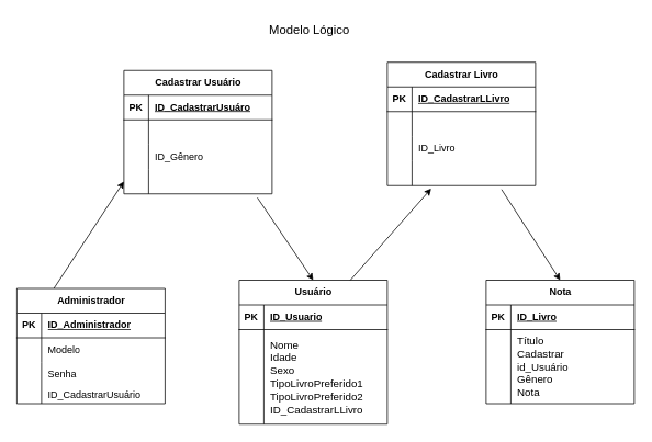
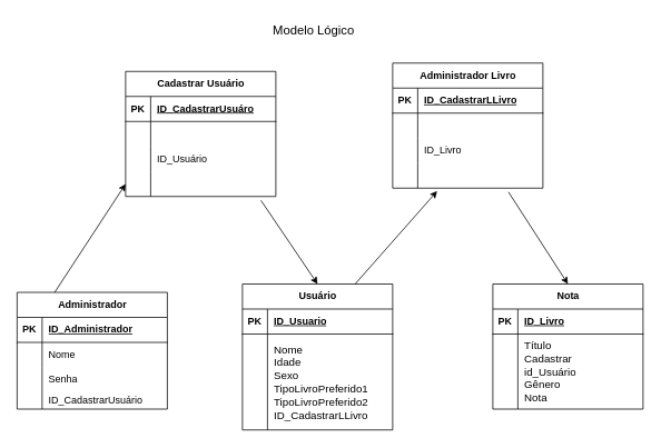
  <mxCell id="0" />
  <mxCell id="1" parent="0" />
  <mxCell id="2" value="&lt;font style=&quot;font-size: 15px;&quot;&gt;Modelo Lógico&lt;/font&gt;" style="text;html=1;align=center;verticalAlign=middle;resizable=0;points=[];autosize=1;strokeColor=none;fillColor=none;" vertex="1" parent="1"><mxGeometry x="315" y="20" width="120" height="30" as="geometry" /></mxCell>
  <mxCell id="3" value="Usuário" style="shape=table;startSize=30;container=1;collapsible=1;childLayout=tableLayout;fixedRows=1;rowLines=0;fontStyle=1;align=center;resizeLast=1;html=1;" vertex="1" parent="1"><mxGeometry x="290" y="340" width="180" height="175" as="geometry" /></mxCell>
  <mxCell id="4" value="" style="shape=tableRow;horizontal=0;startSize=0;swimlaneHead=0;swimlaneBody=0;fillColor=none;collapsible=0;dropTarget=0;points=[[0,0.5],[1,0.5]];portConstraint=eastwest;top=0;left=0;right=0;bottom=1;" vertex="1" parent="3"><mxGeometry y="30" width="180" height="30" as="geometry" /></mxCell>
  <mxCell id="5" value="PK" style="shape=partialRectangle;connectable=0;fillColor=none;top=0;left=0;bottom=0;right=0;fontStyle=1;overflow=hidden;whiteSpace=wrap;html=1;" vertex="1" parent="4"><mxGeometry width="30" height="30" as="geometry"><mxRectangle width="30" height="30" as="alternateBounds" /></mxGeometry></mxCell>
  <mxCell id="6" value="ID_Usuario" style="shape=partialRectangle;connectable=0;fillColor=none;top=0;left=0;bottom=0;right=0;align=left;spacingLeft=6;fontStyle=5;overflow=hidden;whiteSpace=wrap;html=1;" vertex="1" parent="4"><mxGeometry x="30" width="150" height="30" as="geometry"><mxRectangle width="150" height="30" as="alternateBounds" /></mxGeometry></mxCell>
  <mxCell id="7" value="" style="shape=tableRow;horizontal=0;startSize=0;swimlaneHead=0;swimlaneBody=0;fillColor=none;collapsible=0;dropTarget=0;points=[[0,0.5],[1,0.5]];portConstraint=eastwest;top=0;left=0;right=0;bottom=0;" vertex="1" parent="3"><mxGeometry y="60" width="180" height="115" as="geometry" /></mxCell>
  <mxCell id="8" value="" style="shape=partialRectangle;connectable=0;fillColor=none;top=0;left=0;bottom=0;right=0;editable=1;overflow=hidden;whiteSpace=wrap;html=1;" vertex="1" parent="7"><mxGeometry width="30" height="115" as="geometry"><mxRectangle width="30" height="115" as="alternateBounds" /></mxGeometry></mxCell>
  <mxCell id="9" value="&lt;font style=&quot;font-size: 13px;&quot;&gt;Nome&lt;br&gt;Idade&lt;br&gt;Sexo&lt;br&gt;TipoLivroPreferido1&lt;br&gt;TipoLivroPreferido2&lt;br&gt;ID_CadastrarLLivro&lt;br&gt;&lt;/font&gt;" style="shape=partialRectangle;connectable=0;fillColor=none;top=0;left=0;bottom=0;right=0;align=left;spacingLeft=6;overflow=hidden;whiteSpace=wrap;html=1;" vertex="1" parent="7"><mxGeometry x="30" width="150" height="115" as="geometry"><mxRectangle width="150" height="115" as="alternateBounds" /></mxGeometry></mxCell>
  <mxCell id="10" value="Nota" style="shape=table;startSize=30;container=1;collapsible=1;childLayout=tableLayout;fixedRows=1;rowLines=0;fontStyle=1;align=center;resizeLast=1;html=1;" vertex="1" parent="1"><mxGeometry x="590" y="340" width="180" height="150" as="geometry" /></mxCell>
  <mxCell id="11" value="" style="shape=tableRow;horizontal=0;startSize=0;swimlaneHead=0;swimlaneBody=0;fillColor=none;collapsible=0;dropTarget=0;points=[[0,0.5],[1,0.5]];portConstraint=eastwest;top=0;left=0;right=0;bottom=1;" vertex="1" parent="10"><mxGeometry y="30" width="180" height="30" as="geometry" /></mxCell>
  <mxCell id="12" value="PK" style="shape=partialRectangle;connectable=0;fillColor=none;top=0;left=0;bottom=0;right=0;fontStyle=1;overflow=hidden;whiteSpace=wrap;html=1;" vertex="1" parent="11"><mxGeometry width="30" height="30" as="geometry"><mxRectangle width="30" height="30" as="alternateBounds" /></mxGeometry></mxCell>
  <mxCell id="13" value="ID_Livro" style="shape=partialRectangle;connectable=0;fillColor=none;top=0;left=0;bottom=0;right=0;align=left;spacingLeft=6;fontStyle=5;overflow=hidden;whiteSpace=wrap;html=1;" vertex="1" parent="11"><mxGeometry x="30" width="150" height="30" as="geometry"><mxRectangle width="150" height="30" as="alternateBounds" /></mxGeometry></mxCell>
  <mxCell id="14" value="" style="shape=tableRow;horizontal=0;startSize=0;swimlaneHead=0;swimlaneBody=0;fillColor=none;collapsible=0;dropTarget=0;points=[[0,0.5],[1,0.5]];portConstraint=eastwest;top=0;left=0;right=0;bottom=0;" vertex="1" parent="10"><mxGeometry y="60" width="180" height="90" as="geometry" /></mxCell>
  <mxCell id="15" value="" style="shape=partialRectangle;connectable=0;fillColor=none;top=0;left=0;bottom=0;right=0;editable=1;overflow=hidden;whiteSpace=wrap;html=1;" vertex="1" parent="14"><mxGeometry width="30" height="90" as="geometry"><mxRectangle width="30" height="90" as="alternateBounds" /></mxGeometry></mxCell>
  <mxCell id="16" value="&lt;font style=&quot;font-size: 13px;&quot;&gt;Título&lt;br&gt;Cadastrar&lt;br&gt;id_Usuário&lt;br&gt;Gênero&lt;br&gt;Nota&lt;/font&gt;" style="shape=partialRectangle;connectable=0;fillColor=none;top=0;left=0;bottom=0;right=0;align=left;spacingLeft=6;overflow=hidden;whiteSpace=wrap;html=1;" vertex="1" parent="14"><mxGeometry x="30" width="150" height="90" as="geometry"><mxRectangle width="150" height="90" as="alternateBounds" /></mxGeometry></mxCell>
  <mxCell id="17" value="Administrador" style="shape=table;startSize=30;container=1;collapsible=1;childLayout=tableLayout;fixedRows=1;rowLines=0;fontStyle=1;align=center;resizeLast=1;html=1;" vertex="1" parent="1"><mxGeometry x="20" y="350" width="180" height="140" as="geometry" /></mxCell>
  <mxCell id="18" value="" style="shape=tableRow;horizontal=0;startSize=0;swimlaneHead=0;swimlaneBody=0;fillColor=none;collapsible=0;dropTarget=0;points=[[0,0.5],[1,0.5]];portConstraint=eastwest;top=0;left=0;right=0;bottom=1;" vertex="1" parent="17"><mxGeometry y="30" width="180" height="30" as="geometry" /></mxCell>
  <mxCell id="19" value="PK" style="shape=partialRectangle;connectable=0;fillColor=none;top=0;left=0;bottom=0;right=0;fontStyle=1;overflow=hidden;whiteSpace=wrap;html=1;" vertex="1" parent="18"><mxGeometry width="30" height="30" as="geometry"><mxRectangle width="30" height="30" as="alternateBounds" /></mxGeometry></mxCell>
  <mxCell id="20" value="ID_Administrador" style="shape=partialRectangle;connectable=0;fillColor=none;top=0;left=0;bottom=0;right=0;align=left;spacingLeft=6;fontStyle=5;overflow=hidden;whiteSpace=wrap;html=1;" vertex="1" parent="18"><mxGeometry x="30" width="150" height="30" as="geometry"><mxRectangle width="150" height="30" as="alternateBounds" /></mxGeometry></mxCell>
  <mxCell id="21" value="" style="shape=tableRow;horizontal=0;startSize=0;swimlaneHead=0;swimlaneBody=0;fillColor=none;collapsible=0;dropTarget=0;points=[[0,0.5],[1,0.5]];portConstraint=eastwest;top=0;left=0;right=0;bottom=0;" vertex="1" parent="17"><mxGeometry y="60" width="180" height="30" as="geometry" /></mxCell>
  <mxCell id="22" value="" style="shape=partialRectangle;connectable=0;fillColor=none;top=0;left=0;bottom=0;right=0;editable=1;overflow=hidden;whiteSpace=wrap;html=1;" vertex="1" parent="21"><mxGeometry width="30" height="30" as="geometry"><mxRectangle width="30" height="30" as="alternateBounds" /></mxGeometry></mxCell>
- <mxCell id="23" value="Modelo" style="shape=partialRectangle;connectable=0;fillColor=none;top=0;left=0;bottom=0;right=0;align=left;spacingLeft=6;overflow=hidden;whiteSpace=wrap;html=1;" vertex="1" parent="21"><mxGeometry x="30" width="150" height="30" as="geometry"><mxRectangle width="150" height="30" as="alternateBounds" /></mxGeometry></mxCell>
+ <mxCell id="23" value="Nome" style="shape=partialRectangle;connectable=0;fillColor=none;top=0;left=0;bottom=0;right=0;align=left;spacingLeft=6;overflow=hidden;whiteSpace=wrap;html=1;" vertex="1" parent="21"><mxGeometry x="30" width="150" height="30" as="geometry"><mxRectangle width="150" height="30" as="alternateBounds" /></mxGeometry></mxCell>
  <mxCell id="24" value="" style="shape=tableRow;horizontal=0;startSize=0;swimlaneHead=0;swimlaneBody=0;fillColor=none;collapsible=0;dropTarget=0;points=[[0,0.5],[1,0.5]];portConstraint=eastwest;top=0;left=0;right=0;bottom=0;" vertex="1" parent="17"><mxGeometry y="90" width="180" height="30" as="geometry" /></mxCell>
  <mxCell id="25" value="" style="shape=partialRectangle;connectable=0;fillColor=none;top=0;left=0;bottom=0;right=0;editable=1;overflow=hidden;whiteSpace=wrap;html=1;" vertex="1" parent="24"><mxGeometry width="30" height="30" as="geometry"><mxRectangle width="30" height="30" as="alternateBounds" /></mxGeometry></mxCell>
  <mxCell id="26" value="Senha" style="shape=partialRectangle;connectable=0;fillColor=none;top=0;left=0;bottom=0;right=0;align=left;spacingLeft=6;overflow=hidden;whiteSpace=wrap;html=1;" vertex="1" parent="24"><mxGeometry x="30" width="150" height="30" as="geometry"><mxRectangle width="150" height="30" as="alternateBounds" /></mxGeometry></mxCell>
  <mxCell id="27" value="" style="shape=tableRow;horizontal=0;startSize=0;swimlaneHead=0;swimlaneBody=0;fillColor=none;collapsible=0;dropTarget=0;points=[[0,0.5],[1,0.5]];portConstraint=eastwest;top=0;left=0;right=0;bottom=0;" vertex="1" parent="17"><mxGeometry y="120" width="180" height="20" as="geometry" /></mxCell>
  <mxCell id="28" value="" style="shape=partialRectangle;connectable=0;fillColor=none;top=0;left=0;bottom=0;right=0;editable=1;overflow=hidden;whiteSpace=wrap;html=1;" vertex="1" parent="27"><mxGeometry width="30" height="20" as="geometry"><mxRectangle width="30" height="20" as="alternateBounds" /></mxGeometry></mxCell>
  <mxCell id="29" value="ID_CadastrarUsuário" style="shape=partialRectangle;connectable=0;fillColor=none;top=0;left=0;bottom=0;right=0;align=left;spacingLeft=6;overflow=hidden;whiteSpace=wrap;html=1;" vertex="1" parent="27"><mxGeometry x="30" width="150" height="20" as="geometry"><mxRectangle width="150" height="20" as="alternateBounds" /></mxGeometry></mxCell>
  <mxCell id="30" value="Cadastrar Usuário" style="shape=table;startSize=30;container=1;collapsible=1;childLayout=tableLayout;fixedRows=1;rowLines=0;fontStyle=1;align=center;resizeLast=1;html=1;" vertex="1" parent="1"><mxGeometry x="150" y="85" width="180" height="150" as="geometry" /></mxCell>
  <mxCell id="31" value="" style="shape=tableRow;horizontal=0;startSize=0;swimlaneHead=0;swimlaneBody=0;fillColor=none;collapsible=0;dropTarget=0;points=[[0,0.5],[1,0.5]];portConstraint=eastwest;top=0;left=0;right=0;bottom=1;" vertex="1" parent="30"><mxGeometry y="30" width="180" height="30" as="geometry" /></mxCell>
  <mxCell id="32" value="PK" style="shape=partialRectangle;connectable=0;fillColor=none;top=0;left=0;bottom=0;right=0;fontStyle=1;overflow=hidden;whiteSpace=wrap;html=1;" vertex="1" parent="31"><mxGeometry width="30" height="30" as="geometry"><mxRectangle width="30" height="30" as="alternateBounds" /></mxGeometry></mxCell>
  <mxCell id="33" value="ID_CadastrarUsuáro" style="shape=partialRectangle;connectable=0;fillColor=none;top=0;left=0;bottom=0;right=0;align=left;spacingLeft=6;fontStyle=5;overflow=hidden;whiteSpace=wrap;html=1;" vertex="1" parent="31"><mxGeometry x="30" width="150" height="30" as="geometry"><mxRectangle width="150" height="30" as="alternateBounds" /></mxGeometry></mxCell>
  <mxCell id="34" value="" style="shape=tableRow;horizontal=0;startSize=0;swimlaneHead=0;swimlaneBody=0;fillColor=none;collapsible=0;dropTarget=0;points=[[0,0.5],[1,0.5]];portConstraint=eastwest;top=0;left=0;right=0;bottom=0;" vertex="1" parent="30"><mxGeometry y="60" width="180" height="30" as="geometry" /></mxCell>
  <mxCell id="35" value="" style="shape=partialRectangle;connectable=0;fillColor=none;top=0;left=0;bottom=0;right=0;editable=1;overflow=hidden;whiteSpace=wrap;html=1;" vertex="1" parent="34"><mxGeometry width="30" height="30" as="geometry"><mxRectangle width="30" height="30" as="alternateBounds" /></mxGeometry></mxCell>
  <mxCell id="36" value="" style="shape=partialRectangle;connectable=0;fillColor=none;top=0;left=0;bottom=0;right=0;align=left;spacingLeft=6;overflow=hidden;whiteSpace=wrap;html=1;" vertex="1" parent="34"><mxGeometry x="30" width="150" height="30" as="geometry"><mxRectangle width="150" height="30" as="alternateBounds" /></mxGeometry></mxCell>
  <mxCell id="37" value="" style="shape=tableRow;horizontal=0;startSize=0;swimlaneHead=0;swimlaneBody=0;fillColor=none;collapsible=0;dropTarget=0;points=[[0,0.5],[1,0.5]];portConstraint=eastwest;top=0;left=0;right=0;bottom=0;" vertex="1" parent="30"><mxGeometry y="90" width="180" height="30" as="geometry" /></mxCell>
  <mxCell id="38" value="" style="shape=partialRectangle;connectable=0;fillColor=none;top=0;left=0;bottom=0;right=0;editable=1;overflow=hidden;whiteSpace=wrap;html=1;" vertex="1" parent="37"><mxGeometry width="30" height="30" as="geometry"><mxRectangle width="30" height="30" as="alternateBounds" /></mxGeometry></mxCell>
- <mxCell id="39" value="ID_Gênero" style="shape=partialRectangle;connectable=0;fillColor=none;top=0;left=0;bottom=0;right=0;align=left;spacingLeft=6;overflow=hidden;whiteSpace=wrap;html=1;" vertex="1" parent="37"><mxGeometry x="30" width="150" height="30" as="geometry"><mxRectangle width="150" height="30" as="alternateBounds" /></mxGeometry></mxCell>
+ <mxCell id="39" value="ID_Usuário" style="shape=partialRectangle;connectable=0;fillColor=none;top=0;left=0;bottom=0;right=0;align=left;spacingLeft=6;overflow=hidden;whiteSpace=wrap;html=1;" vertex="1" parent="37"><mxGeometry x="30" width="150" height="30" as="geometry"><mxRectangle width="150" height="30" as="alternateBounds" /></mxGeometry></mxCell>
  <mxCell id="40" value="" style="shape=tableRow;horizontal=0;startSize=0;swimlaneHead=0;swimlaneBody=0;fillColor=none;collapsible=0;dropTarget=0;points=[[0,0.5],[1,0.5]];portConstraint=eastwest;top=0;left=0;right=0;bottom=0;" vertex="1" parent="30"><mxGeometry y="120" width="180" height="30" as="geometry" /></mxCell>
  <mxCell id="41" value="" style="shape=partialRectangle;connectable=0;fillColor=none;top=0;left=0;bottom=0;right=0;editable=1;overflow=hidden;whiteSpace=wrap;html=1;" vertex="1" parent="40"><mxGeometry width="30" height="30" as="geometry"><mxRectangle width="30" height="30" as="alternateBounds" /></mxGeometry></mxCell>
  <mxCell id="42" value="" style="shape=partialRectangle;connectable=0;fillColor=none;top=0;left=0;bottom=0;right=0;align=left;spacingLeft=6;overflow=hidden;whiteSpace=wrap;html=1;" vertex="1" parent="40"><mxGeometry x="30" width="150" height="30" as="geometry"><mxRectangle width="150" height="30" as="alternateBounds" /></mxGeometry></mxCell>
- <mxCell id="43" value="Cadastrar Livro" style="shape=table;startSize=30;container=1;collapsible=1;childLayout=tableLayout;fixedRows=1;rowLines=0;fontStyle=1;align=center;resizeLast=1;html=1;" vertex="1" parent="1"><mxGeometry x="470" y="75" width="180" height="150" as="geometry" /></mxCell>
+ <mxCell id="43" value="Administrador Livro" style="shape=table;startSize=30;container=1;collapsible=1;childLayout=tableLayout;fixedRows=1;rowLines=0;fontStyle=1;align=center;resizeLast=1;html=1;" vertex="1" parent="1"><mxGeometry x="470" y="75" width="180" height="150" as="geometry" /></mxCell>
  <mxCell id="44" value="" style="shape=tableRow;horizontal=0;startSize=0;swimlaneHead=0;swimlaneBody=0;fillColor=none;collapsible=0;dropTarget=0;points=[[0,0.5],[1,0.5]];portConstraint=eastwest;top=0;left=0;right=0;bottom=1;" vertex="1" parent="43"><mxGeometry y="30" width="180" height="30" as="geometry" /></mxCell>
  <mxCell id="45" value="PK" style="shape=partialRectangle;connectable=0;fillColor=none;top=0;left=0;bottom=0;right=0;fontStyle=1;overflow=hidden;whiteSpace=wrap;html=1;" vertex="1" parent="44"><mxGeometry width="30" height="30" as="geometry"><mxRectangle width="30" height="30" as="alternateBounds" /></mxGeometry></mxCell>
  <mxCell id="46" value="ID_CadastrarLLivro" style="shape=partialRectangle;connectable=0;fillColor=none;top=0;left=0;bottom=0;right=0;align=left;spacingLeft=6;fontStyle=5;overflow=hidden;whiteSpace=wrap;html=1;" vertex="1" parent="44"><mxGeometry x="30" width="150" height="30" as="geometry"><mxRectangle width="150" height="30" as="alternateBounds" /></mxGeometry></mxCell>
  <mxCell id="47" value="" style="shape=tableRow;horizontal=0;startSize=0;swimlaneHead=0;swimlaneBody=0;fillColor=none;collapsible=0;dropTarget=0;points=[[0,0.5],[1,0.5]];portConstraint=eastwest;top=0;left=0;right=0;bottom=0;" vertex="1" parent="43"><mxGeometry y="60" width="180" height="30" as="geometry" /></mxCell>
  <mxCell id="48" value="" style="shape=partialRectangle;connectable=0;fillColor=none;top=0;left=0;bottom=0;right=0;editable=1;overflow=hidden;whiteSpace=wrap;html=1;" vertex="1" parent="47"><mxGeometry width="30" height="30" as="geometry"><mxRectangle width="30" height="30" as="alternateBounds" /></mxGeometry></mxCell>
  <mxCell id="49" value="" style="shape=partialRectangle;connectable=0;fillColor=none;top=0;left=0;bottom=0;right=0;align=left;spacingLeft=6;overflow=hidden;whiteSpace=wrap;html=1;" vertex="1" parent="47"><mxGeometry x="30" width="150" height="30" as="geometry"><mxRectangle width="150" height="30" as="alternateBounds" /></mxGeometry></mxCell>
  <mxCell id="50" value="" style="shape=tableRow;horizontal=0;startSize=0;swimlaneHead=0;swimlaneBody=0;fillColor=none;collapsible=0;dropTarget=0;points=[[0,0.5],[1,0.5]];portConstraint=eastwest;top=0;left=0;right=0;bottom=0;" vertex="1" parent="43"><mxGeometry y="90" width="180" height="30" as="geometry" /></mxCell>
  <mxCell id="51" value="" style="shape=partialRectangle;connectable=0;fillColor=none;top=0;left=0;bottom=0;right=0;editable=1;overflow=hidden;whiteSpace=wrap;html=1;" vertex="1" parent="50"><mxGeometry width="30" height="30" as="geometry"><mxRectangle width="30" height="30" as="alternateBounds" /></mxGeometry></mxCell>
  <mxCell id="52" value="ID_Livro" style="shape=partialRectangle;connectable=0;fillColor=none;top=0;left=0;bottom=0;right=0;align=left;spacingLeft=6;overflow=hidden;whiteSpace=wrap;html=1;" vertex="1" parent="50"><mxGeometry x="30" width="150" height="30" as="geometry"><mxRectangle width="150" height="30" as="alternateBounds" /></mxGeometry></mxCell>
  <mxCell id="53" value="" style="shape=tableRow;horizontal=0;startSize=0;swimlaneHead=0;swimlaneBody=0;fillColor=none;collapsible=0;dropTarget=0;points=[[0,0.5],[1,0.5]];portConstraint=eastwest;top=0;left=0;right=0;bottom=0;" vertex="1" parent="43"><mxGeometry y="120" width="180" height="30" as="geometry" /></mxCell>
  <mxCell id="54" value="" style="shape=partialRectangle;connectable=0;fillColor=none;top=0;left=0;bottom=0;right=0;editable=1;overflow=hidden;whiteSpace=wrap;html=1;" vertex="1" parent="53"><mxGeometry width="30" height="30" as="geometry"><mxRectangle width="30" height="30" as="alternateBounds" /></mxGeometry></mxCell>
  <mxCell id="55" value="" style="shape=partialRectangle;connectable=0;fillColor=none;top=0;left=0;bottom=0;right=0;align=left;spacingLeft=6;overflow=hidden;whiteSpace=wrap;html=1;" vertex="1" parent="53"><mxGeometry x="30" width="150" height="30" as="geometry"><mxRectangle width="150" height="30" as="alternateBounds" /></mxGeometry></mxCell>
  <mxCell id="56" value="" style="endArrow=classic;html=1;rounded=0;entryX=0.5;entryY=0;entryDx=0;entryDy=0;exitX=0.901;exitY=1.156;exitDx=0;exitDy=0;exitPerimeter=0;" edge="1" parent="1" source="40" target="3"><mxGeometry width="50" height="50" relative="1" as="geometry"><mxPoint x="340" y="275" as="sourcePoint" /><mxPoint x="390" y="225" as="targetPoint" /></mxGeometry></mxCell>
  <mxCell id="57" value="" style="endArrow=classic;html=1;rounded=0;entryX=0.296;entryY=1.119;entryDx=0;entryDy=0;entryPerimeter=0;exitX=0.75;exitY=0;exitDx=0;exitDy=0;" edge="1" parent="1" source="3" target="53"><mxGeometry width="50" height="50" relative="1" as="geometry"><mxPoint x="440" y="345" as="sourcePoint" /><mxPoint x="490" y="295" as="targetPoint" /></mxGeometry></mxCell>
  <mxCell id="58" value="" style="endArrow=classic;html=1;rounded=0;entryX=0.5;entryY=0;entryDx=0;entryDy=0;exitX=0.771;exitY=1.156;exitDx=0;exitDy=0;exitPerimeter=0;" edge="1" parent="1" source="53" target="10"><mxGeometry width="50" height="50" relative="1" as="geometry"><mxPoint x="620" y="295" as="sourcePoint" /><mxPoint x="670" y="245" as="targetPoint" /></mxGeometry></mxCell>
  <mxCell id="59" value="" style="endArrow=classic;html=1;rounded=0;exitX=0.25;exitY=0;exitDx=0;exitDy=0;entryX=0;entryY=0.5;entryDx=0;entryDy=0;" edge="1" parent="1" source="17" target="40"><mxGeometry width="50" height="50" relative="1" as="geometry"><mxPoint x="110" y="335" as="sourcePoint" /><mxPoint x="160" y="285" as="targetPoint" /></mxGeometry></mxCell>
